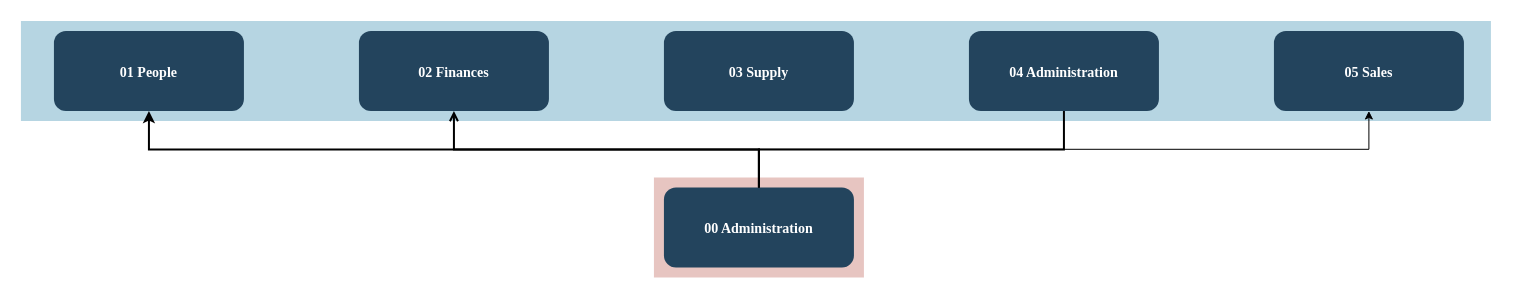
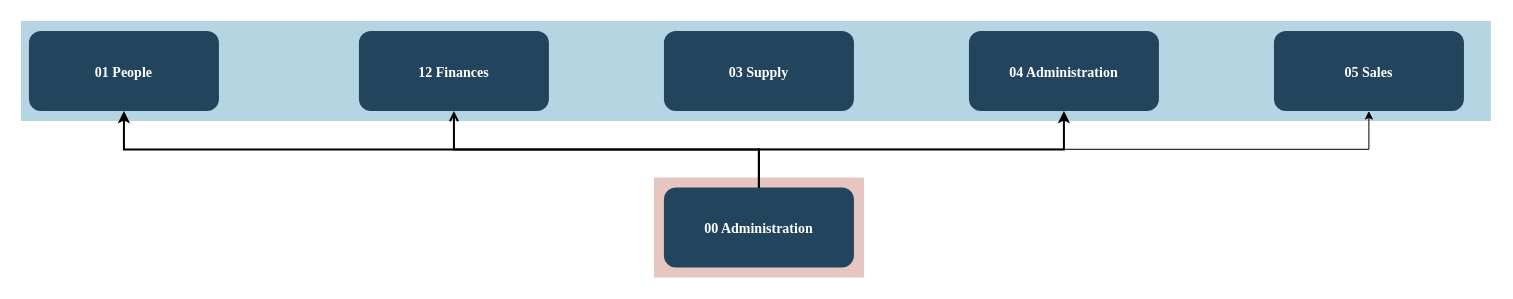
  <mxCell id="0" />
  <mxCell id="1" parent="0" />
  <mxCell id="2" value="" style="fillColor=#AE4132;strokeColor=none;opacity=30;" parent="1" vertex="1"><mxGeometry x="653.43" y="177" width="210" height="100.0" as="geometry" /></mxCell>
  <mxCell id="3" value="" style="fillColor=#10739E;strokeColor=none;opacity=30;" parent="1" vertex="1"><mxGeometry x="20.43" y="20.5" width="1470" height="100.0" as="geometry" /></mxCell>
  <mxCell id="4" style="edgeStyle=orthogonalEdgeStyle;rounded=0;orthogonalLoop=1;jettySize=auto;html=1;exitX=0.5;exitY=0;exitDx=0;exitDy=0;" parent="1" source="5" target="7" edge="1"><mxGeometry relative="1" as="geometry" /></mxCell>
  <mxCell id="5" value="00 Administration" style="rounded=1;fillColor=#23445D;gradientColor=none;strokeColor=none;fontColor=#FFFFFF;fontStyle=1;fontFamily=Tahoma;fontSize=14" parent="1" vertex="1"><mxGeometry x="663.43" y="187" width="190" height="80" as="geometry" /></mxCell>
  <mxCell id="6" value="04 Administration" style="rounded=1;fillColor=#23445D;gradientColor=none;strokeColor=none;fontColor=#FFFFFF;fontStyle=1;fontFamily=Tahoma;fontSize=14" parent="1" vertex="1"><mxGeometry x="968.43" y="30.5" width="190" height="80" as="geometry" /></mxCell>
  <mxCell id="7" value="05 Sales" style="rounded=1;fillColor=#23445D;gradientColor=none;strokeColor=none;fontColor=#FFFFFF;fontStyle=1;fontFamily=Tahoma;fontSize=14" parent="1" vertex="1"><mxGeometry x="1273.43" y="30.5" width="190" height="80" as="geometry" /></mxCell>
- <mxCell id="8" value="" style="edgeStyle=elbowEdgeStyle;elbow=vertical;strokeWidth=2;rounded=0;endArrow=none;" parent="1" source="5" target="6" edge="1"><mxGeometry x="380.43" y="215.5" width="100" height="100" as="geometry"><mxPoint x="260.43" y="10.5" as="sourcePoint" /><mxPoint x="360.43" y="-89.5" as="targetPoint" /></mxGeometry></mxCell>
+ <mxCell id="8" value="" style="edgeStyle=elbowEdgeStyle;elbow=vertical;strokeWidth=2;rounded=0" parent="1" source="5" target="6" edge="1"><mxGeometry x="380.43" y="215.5" width="100" height="100" as="geometry"><mxPoint x="260.43" y="10.5" as="sourcePoint" /><mxPoint x="360.43" y="-89.5" as="targetPoint" /></mxGeometry></mxCell>
  <mxCell id="9" value="03 Supply" style="rounded=1;fillColor=#23445D;gradientColor=none;strokeColor=none;fontColor=#FFFFFF;fontStyle=1;fontFamily=Tahoma;fontSize=14" parent="1" vertex="1"><mxGeometry x="663.43" y="30.5" width="190" height="80" as="geometry" /></mxCell>
- <mxCell id="10" value="02 Finances" style="rounded=1;fillColor=#23445D;gradientColor=none;strokeColor=none;fontColor=#FFFFFF;fontStyle=1;fontFamily=Tahoma;fontSize=14" parent="1" vertex="1"><mxGeometry x="358.43" y="30.5" width="190" height="80" as="geometry" /></mxCell>
- <mxCell id="11" value="01 People" style="rounded=1;fillColor=#23445D;gradientColor=none;strokeColor=none;fontColor=#FFFFFF;fontStyle=1;fontFamily=Tahoma;fontSize=14" parent="1" vertex="1"><mxGeometry x="53.43" y="30.5" width="190" height="80" as="geometry" /></mxCell>
+ <mxCell id="10" value="12 Finances" style="rounded=1;fillColor=#23445D;gradientColor=none;strokeColor=none;fontColor=#FFFFFF;fontStyle=1;fontFamily=Tahoma;fontSize=14" parent="1" vertex="1"><mxGeometry x="358.43" y="30.5" width="190" height="80" as="geometry" /></mxCell>
+ <mxCell id="11" value="01 People" style="rounded=1;fillColor=#23445D;gradientColor=none;strokeColor=none;fontColor=#FFFFFF;fontStyle=1;fontFamily=Tahoma;fontSize=14" parent="1" vertex="1"><mxGeometry x="28.43" y="30.5" width="190" height="80" as="geometry" /></mxCell>
  <mxCell id="12" value="" style="edgeStyle=elbowEdgeStyle;elbow=vertical;strokeWidth=2;rounded=0;endArrow=open;" parent="1" source="5" target="10" edge="1"><mxGeometry x="390.43" y="225.5" width="100" height="100" as="geometry"><mxPoint x="785.43" y="-29.5" as="sourcePoint" /><mxPoint x="1390.43" y="40.5" as="targetPoint" /></mxGeometry></mxCell>
  <mxCell id="13" value="" style="edgeStyle=elbowEdgeStyle;elbow=vertical;strokeWidth=2;rounded=0" parent="1" source="5" target="11" edge="1"><mxGeometry x="20.43" y="135.5" width="100" height="100" as="geometry"><mxPoint x="-99.57" y="-69.5" as="sourcePoint" /><mxPoint x="0.43" y="-169.5" as="targetPoint" /></mxGeometry></mxCell>
